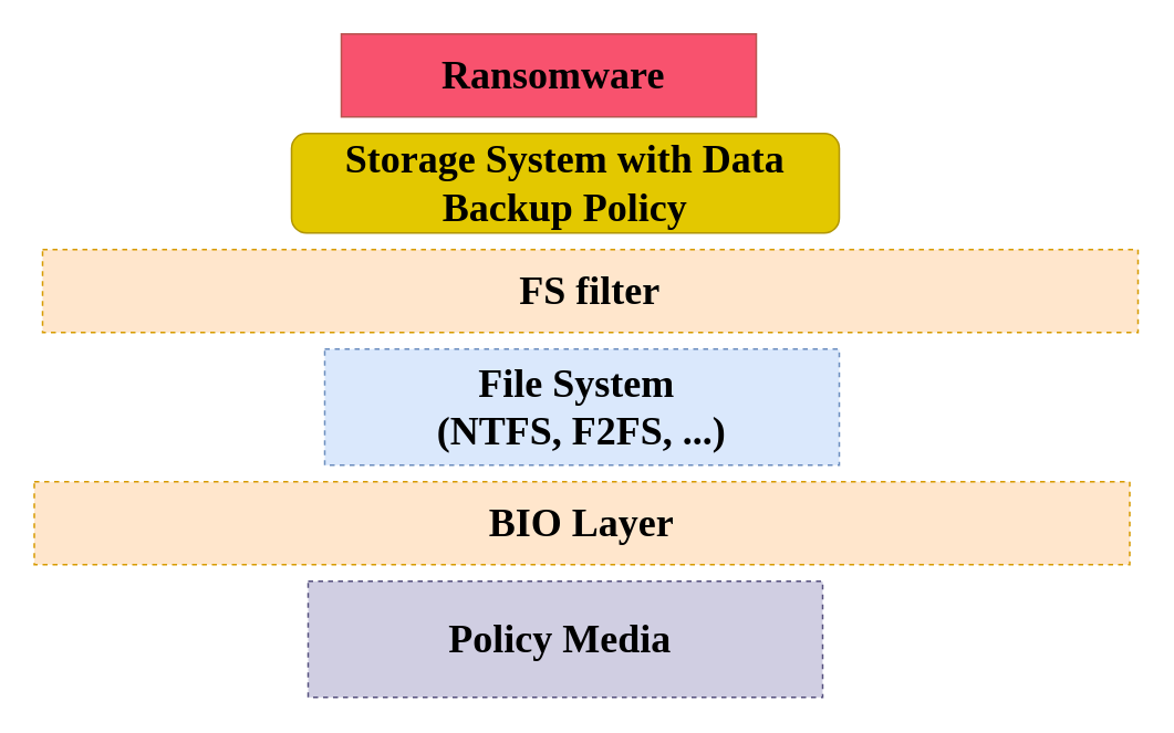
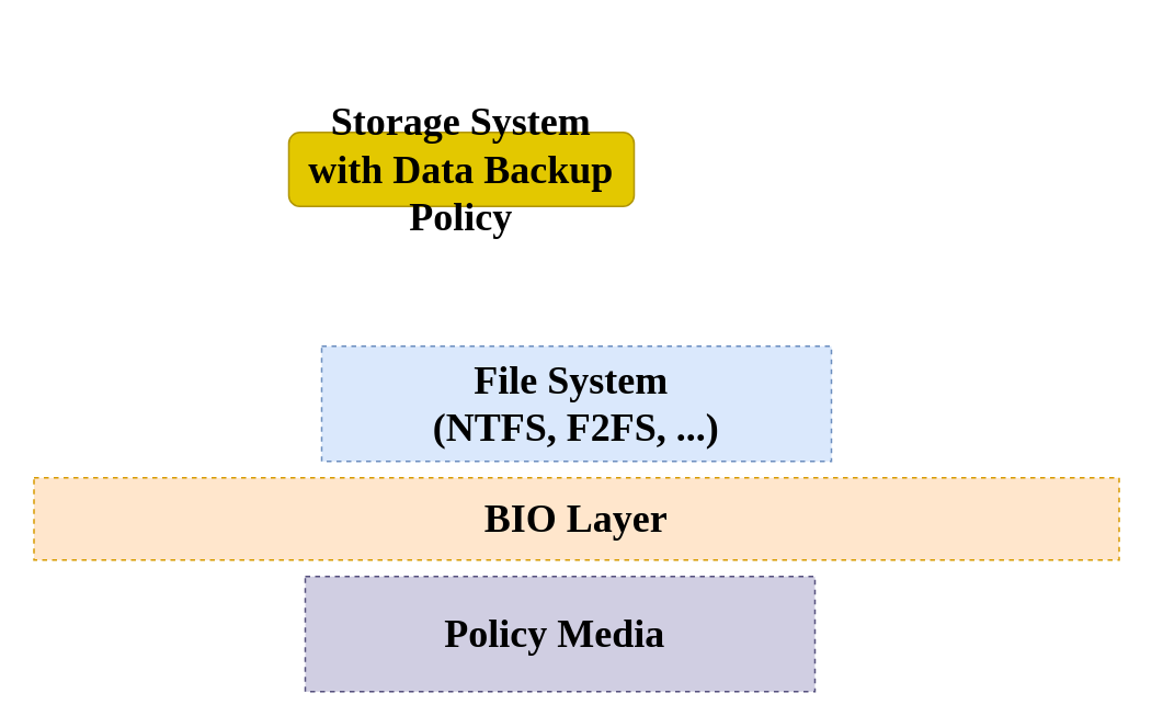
  <mxCell id="0" />
  <mxCell id="1" parent="0" />
- <mxCell id="2" value="&lt;h1&gt;&lt;font face=&quot;Georgia&quot;&gt;FS filter&lt;/font&gt;&lt;/h1&gt;" style="rounded=0;whiteSpace=wrap;html=1;fillColor=#ffe6cc;strokeColor=#d79b00;dashed=1;" vertex="1" parent="1"><mxGeometry x="25" y="150" width="660" height="50" as="geometry" /></mxCell>
- <mxCell id="3" value="&lt;h1&gt;&lt;font face=&quot;Georgia&quot;&gt;&amp;nbsp;Ransomware&lt;/font&gt;&lt;/h1&gt;" style="rounded=0;whiteSpace=wrap;html=1;fillColor=#F8526E;strokeColor=#b85450;" vertex="1" parent="1"><mxGeometry x="205" y="20" width="250" height="50" as="geometry" /></mxCell>
  <mxCell id="4" value="&lt;h1&gt;&lt;font face=&quot;Georgia&quot;&gt;File System&amp;nbsp;&lt;br&gt;(NTFS, F2FS, ...)&lt;/font&gt;&lt;/h1&gt;" style="rounded=0;whiteSpace=wrap;html=1;strokeColor=#6c8ebf;dashed=1;fillColor=#dae8fc;" vertex="1" parent="1"><mxGeometry x="195" y="210" width="310" height="70" as="geometry" /></mxCell>
- <mxCell id="5" value="&lt;h1&gt;&lt;font face=&quot;Georgia&quot;&gt;Storage System with Data Backup Policy&lt;/font&gt;&lt;/h1&gt;" style="rounded=1;whiteSpace=wrap;html=1;fillColor=#e3c800;fontColor=#000000;strokeColor=#B09500;" vertex="1" parent="1"><mxGeometry x="175" y="80" width="330" height="60" as="geometry" /></mxCell>
+ <mxCell id="5" value="&lt;h1&gt;&lt;font face=&quot;Georgia&quot;&gt;Storage System with Data Backup Policy&lt;/font&gt;&lt;/h1&gt;" style="rounded=1;whiteSpace=wrap;html=1;fillColor=#e3c800;fontColor=#000000;strokeColor=#B09500;" vertex="1" parent="1"><mxGeometry x="175" y="80" width="210" height="45" as="geometry" /></mxCell>
  <mxCell id="6" value="&lt;h1&gt;&lt;font face=&quot;Georgia&quot;&gt;BIO Layer&lt;/font&gt;&lt;/h1&gt;" style="rounded=0;whiteSpace=wrap;html=1;fillColor=#ffe6cc;strokeColor=#d79b00;dashed=1;" vertex="1" parent="1"><mxGeometry x="20" y="290" width="660" height="50" as="geometry" /></mxCell>
  <mxCell id="7" value="&lt;h1&gt;&lt;font face=&quot;Georgia&quot;&gt;Policy Media&amp;nbsp;&lt;/font&gt;&lt;/h1&gt;" style="rounded=0;whiteSpace=wrap;html=1;strokeColor=#56517e;dashed=1;fillColor=#d0cee2;" vertex="1" parent="1"><mxGeometry x="185" y="350" width="310" height="70" as="geometry" /></mxCell>
